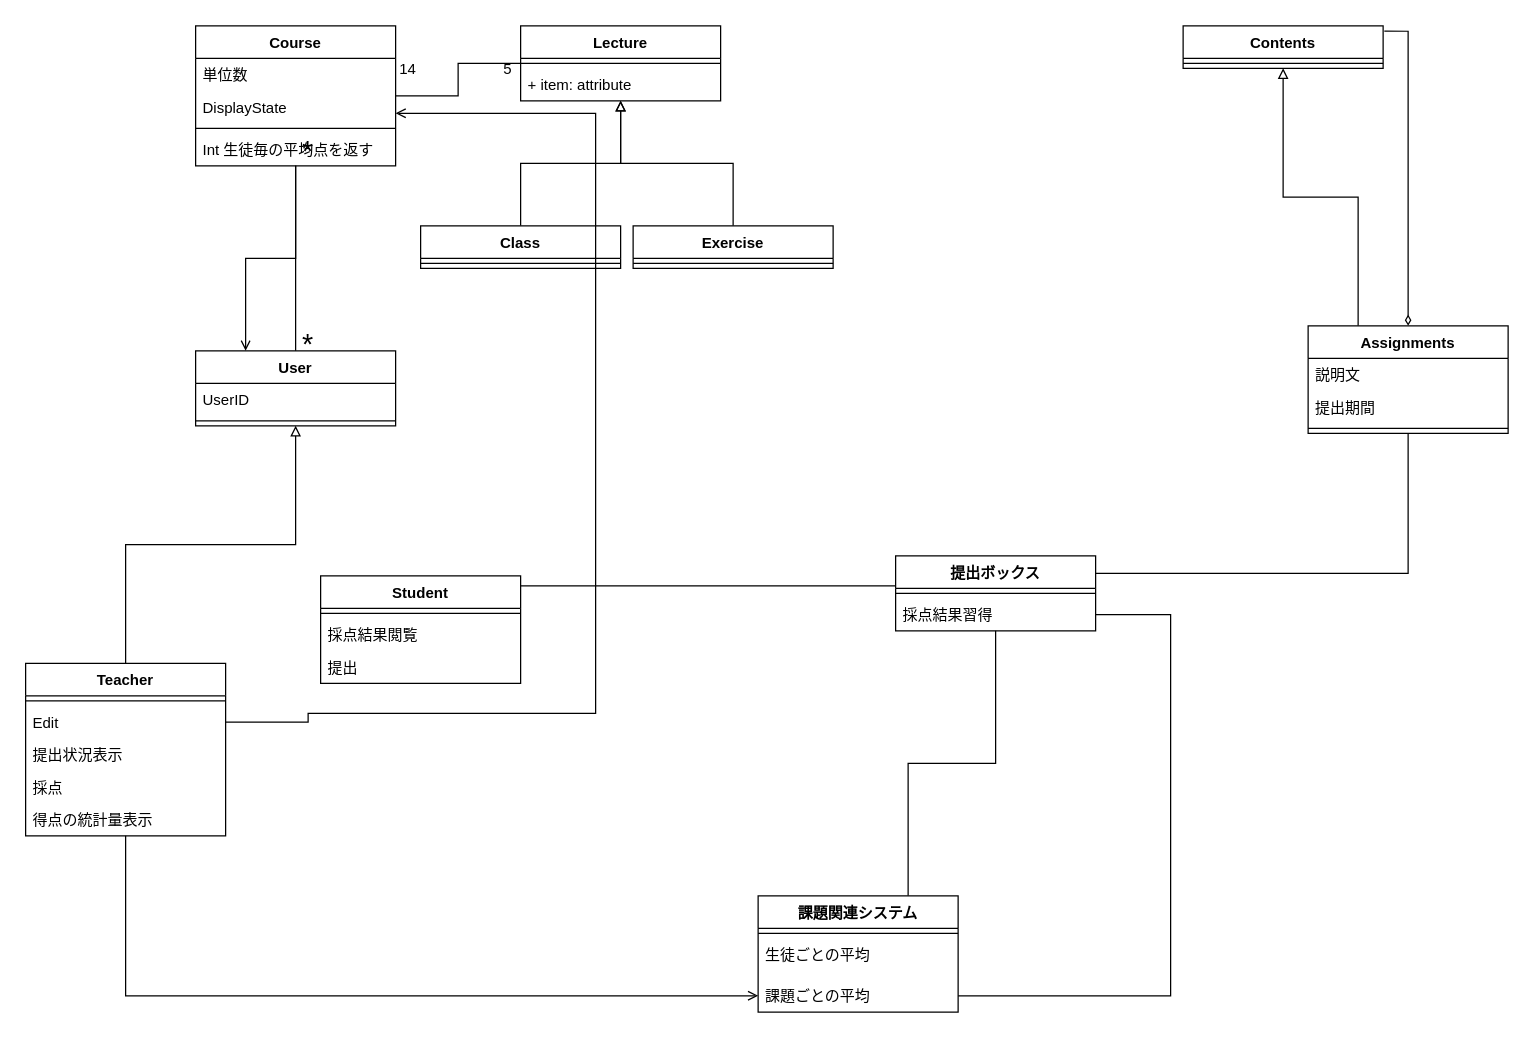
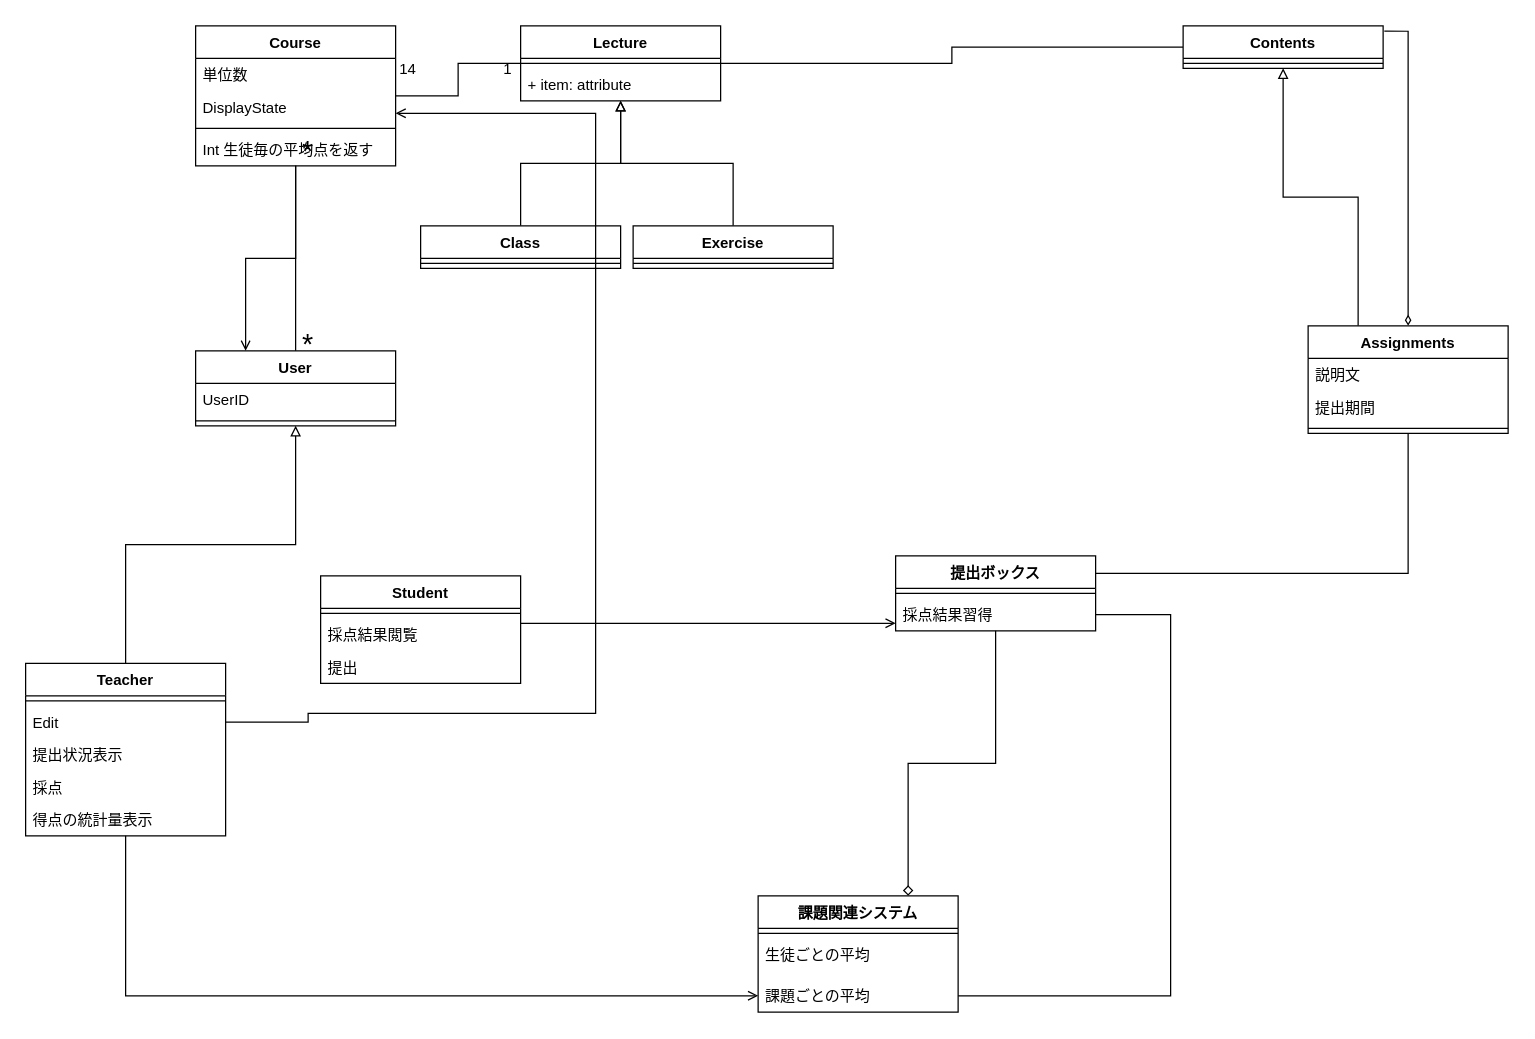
  <mxCell id="0" />
  <mxCell id="1" parent="0" />
  <mxCell id="2" style="edgeStyle=orthogonalEdgeStyle;rounded=0;orthogonalLoop=1;jettySize=auto;html=1;endArrow=block;endFill=0;" parent="1" source="4" target="10" edge="1"><mxGeometry relative="1" as="geometry" /></mxCell>
  <mxCell id="3" style="edgeStyle=orthogonalEdgeStyle;rounded=0;orthogonalLoop=1;jettySize=auto;html=1;fontSize=12;startArrow=none;startFill=0;endArrow=open;endFill=0;" parent="1" source="4" target="57" edge="1"><mxGeometry relative="1" as="geometry" /></mxCell>
  <mxCell id="4" value="Teacher" style="swimlane;fontStyle=1;align=center;verticalAlign=top;childLayout=stackLayout;horizontal=1;startSize=26;horizontalStack=0;resizeParent=1;resizeParentMax=0;resizeLast=0;collapsible=1;marginBottom=0;" parent="1" vertex="1"><mxGeometry x="20" y="530" width="160" height="138" as="geometry" /></mxCell>
  <mxCell id="5" value="" style="line;strokeWidth=1;fillColor=none;align=left;verticalAlign=middle;spacingTop=-1;spacingLeft=3;spacingRight=3;rotatable=0;labelPosition=right;points=[];portConstraint=eastwest;" parent="4" vertex="1"><mxGeometry y="26" width="160" height="8" as="geometry" /></mxCell>
  <mxCell id="6" value="Edit" style="text;strokeColor=none;fillColor=none;align=left;verticalAlign=top;spacingLeft=4;spacingRight=4;overflow=hidden;rotatable=0;points=[[0,0.5],[1,0.5]];portConstraint=eastwest;" parent="4" vertex="1"><mxGeometry y="34" width="160" height="26" as="geometry" /></mxCell>
  <mxCell id="7" value="提出状況表示" style="text;strokeColor=none;fillColor=none;align=left;verticalAlign=top;spacingLeft=4;spacingRight=4;overflow=hidden;rotatable=0;points=[[0,0.5],[1,0.5]];portConstraint=eastwest;fontSize=12;" parent="4" vertex="1"><mxGeometry y="60" width="160" height="26" as="geometry" /></mxCell>
  <mxCell id="8" value="採点" style="text;strokeColor=none;fillColor=none;align=left;verticalAlign=top;spacingLeft=4;spacingRight=4;overflow=hidden;rotatable=0;points=[[0,0.5],[1,0.5]];portConstraint=eastwest;fontSize=12;" parent="4" vertex="1"><mxGeometry y="86" width="160" height="26" as="geometry" /></mxCell>
  <mxCell id="9" value="得点の統計量表示" style="text;strokeColor=none;fillColor=none;align=left;verticalAlign=top;spacingLeft=4;spacingRight=4;overflow=hidden;rotatable=0;points=[[0,0.5],[1,0.5]];portConstraint=eastwest;fontSize=12;" parent="4" vertex="1"><mxGeometry y="112" width="160" height="26" as="geometry" /></mxCell>
  <mxCell id="10" value="User" style="swimlane;fontStyle=1;align=center;verticalAlign=top;childLayout=stackLayout;horizontal=1;startSize=26;horizontalStack=0;resizeParent=1;resizeParentMax=0;resizeLast=0;collapsible=1;marginBottom=0;" parent="1" vertex="1"><mxGeometry x="156" y="280" width="160" height="60" as="geometry" /></mxCell>
  <mxCell id="11" value="UserID" style="text;strokeColor=none;fillColor=none;align=left;verticalAlign=top;spacingLeft=4;spacingRight=4;overflow=hidden;rotatable=0;points=[[0,0.5],[1,0.5]];portConstraint=eastwest;fontSize=12;" parent="10" vertex="1"><mxGeometry y="26" width="160" height="26" as="geometry" /></mxCell>
  <mxCell id="12" value="" style="line;strokeWidth=1;fillColor=none;align=left;verticalAlign=middle;spacingTop=-1;spacingLeft=3;spacingRight=3;rotatable=0;labelPosition=right;points=[];portConstraint=eastwest;" parent="10" vertex="1"><mxGeometry y="52" width="160" height="8" as="geometry" /></mxCell>
  <mxCell id="13" style="edgeStyle=orthogonalEdgeStyle;rounded=0;orthogonalLoop=1;jettySize=auto;html=1;endArrow=none;endFill=0;" parent="1" source="14" target="19" edge="1"><mxGeometry relative="1" as="geometry" /></mxCell>
  <mxCell id="14" value="Course" style="swimlane;fontStyle=1;align=center;verticalAlign=top;childLayout=stackLayout;horizontal=1;startSize=26;horizontalStack=0;resizeParent=1;resizeParentMax=0;resizeLast=0;collapsible=1;marginBottom=0;" parent="1" vertex="1"><mxGeometry x="156" y="20" width="160" height="112" as="geometry" /></mxCell>
  <mxCell id="15" value="単位数" style="text;strokeColor=none;fillColor=none;align=left;verticalAlign=top;spacingLeft=4;spacingRight=4;overflow=hidden;rotatable=0;points=[[0,0.5],[1,0.5]];portConstraint=eastwest;" parent="14" vertex="1"><mxGeometry y="26" width="160" height="26" as="geometry" /></mxCell>
  <mxCell id="16" value="DisplayState" style="text;strokeColor=none;fillColor=none;align=left;verticalAlign=top;spacingLeft=4;spacingRight=4;overflow=hidden;rotatable=0;points=[[0,0.5],[1,0.5]];portConstraint=eastwest;fontSize=12;" parent="14" vertex="1"><mxGeometry y="52" width="160" height="26" as="geometry" /></mxCell>
  <mxCell id="17" value="" style="line;strokeWidth=1;fillColor=none;align=left;verticalAlign=middle;spacingTop=-1;spacingLeft=3;spacingRight=3;rotatable=0;labelPosition=right;points=[];portConstraint=eastwest;" parent="14" vertex="1"><mxGeometry y="78" width="160" height="8" as="geometry" /></mxCell>
  <mxCell id="18" value="Int 生徒毎の平均点を返す" style="text;strokeColor=none;fillColor=none;align=left;verticalAlign=top;spacingLeft=4;spacingRight=4;overflow=hidden;rotatable=0;points=[[0,0.5],[1,0.5]];portConstraint=eastwest;" parent="14" vertex="1"><mxGeometry y="86" width="160" height="26" as="geometry" /></mxCell>
  <mxCell id="19" value="Lecture" style="swimlane;fontStyle=1;align=center;verticalAlign=top;childLayout=stackLayout;horizontal=1;startSize=26;horizontalStack=0;resizeParent=1;resizeParentMax=0;resizeLast=0;collapsible=1;marginBottom=0;" parent="1" vertex="1"><mxGeometry x="416" y="20" width="160" height="60" as="geometry" /></mxCell>
  <mxCell id="20" value="" style="line;strokeWidth=1;fillColor=none;align=left;verticalAlign=middle;spacingTop=-1;spacingLeft=3;spacingRight=3;rotatable=0;labelPosition=right;points=[];portConstraint=eastwest;" parent="19" vertex="1"><mxGeometry y="26" width="160" height="8" as="geometry" /></mxCell>
  <mxCell id="21" value="+ item: attribute" style="text;strokeColor=none;fillColor=none;align=left;verticalAlign=top;spacingLeft=4;spacingRight=4;overflow=hidden;rotatable=0;points=[[0,0.5],[1,0.5]];portConstraint=eastwest;" parent="19" vertex="1"><mxGeometry y="34" width="160" height="26" as="geometry" /></mxCell>
  <mxCell id="22" style="edgeStyle=orthogonalEdgeStyle;rounded=0;orthogonalLoop=1;jettySize=auto;html=1;endArrow=block;endFill=0;" parent="1" source="23" target="19" edge="1"><mxGeometry relative="1" as="geometry" /></mxCell>
  <mxCell id="23" value="Exercise" style="swimlane;fontStyle=1;align=center;verticalAlign=top;childLayout=stackLayout;horizontal=1;startSize=26;horizontalStack=0;resizeParent=1;resizeParentMax=0;resizeLast=0;collapsible=1;marginBottom=0;" parent="1" vertex="1"><mxGeometry x="506" y="180" width="160" height="34" as="geometry" /></mxCell>
  <mxCell id="24" value="" style="line;strokeWidth=1;fillColor=none;align=left;verticalAlign=middle;spacingTop=-1;spacingLeft=3;spacingRight=3;rotatable=0;labelPosition=right;points=[];portConstraint=eastwest;" parent="23" vertex="1"><mxGeometry y="26" width="160" height="8" as="geometry" /></mxCell>
- <mxCell id="25" value="5" style="text;html=1;strokeColor=none;fillColor=none;align=center;verticalAlign=middle;whiteSpace=wrap;rounded=0;" parent="1" vertex="1"><mxGeometry x="376" y="40" width="60" height="30" as="geometry" /></mxCell>
+ <mxCell id="25" value="1" style="text;html=1;strokeColor=none;fillColor=none;align=center;verticalAlign=middle;whiteSpace=wrap;rounded=0;" parent="1" vertex="1"><mxGeometry x="376" y="40" width="60" height="30" as="geometry" /></mxCell>
  <mxCell id="26" value="14" style="text;html=1;strokeColor=none;fillColor=none;align=center;verticalAlign=middle;whiteSpace=wrap;rounded=0;" parent="1" vertex="1"><mxGeometry x="296" y="40" width="60" height="30" as="geometry" /></mxCell>
  <mxCell id="27" style="edgeStyle=orthogonalEdgeStyle;rounded=0;orthogonalLoop=1;jettySize=auto;html=1;endArrow=block;endFill=0;" parent="1" source="28" target="19" edge="1"><mxGeometry relative="1" as="geometry"><mxPoint x="496" y="120" as="targetPoint" /></mxGeometry></mxCell>
  <mxCell id="28" value="Class" style="swimlane;fontStyle=1;align=center;verticalAlign=top;childLayout=stackLayout;horizontal=1;startSize=26;horizontalStack=0;resizeParent=1;resizeParentMax=0;resizeLast=0;collapsible=1;marginBottom=0;" parent="1" vertex="1"><mxGeometry x="336" y="180" width="160" height="34" as="geometry" /></mxCell>
  <mxCell id="29" value="" style="line;strokeWidth=1;fillColor=none;align=left;verticalAlign=middle;spacingTop=-1;spacingLeft=3;spacingRight=3;rotatable=0;labelPosition=right;points=[];portConstraint=eastwest;" parent="28" vertex="1"><mxGeometry y="26" width="160" height="8" as="geometry" /></mxCell>
+ <mxCell id="30" style="edgeStyle=orthogonalEdgeStyle;rounded=0;orthogonalLoop=1;jettySize=auto;html=1;endArrow=none;endFill=0;" parent="1" source="31" target="19" edge="1"><mxGeometry relative="1" as="geometry" /></mxCell>
  <mxCell id="31" value="Contents" style="swimlane;fontStyle=1;align=center;verticalAlign=top;childLayout=stackLayout;horizontal=1;startSize=26;horizontalStack=0;resizeParent=1;resizeParentMax=0;resizeLast=0;collapsible=1;marginBottom=0;" parent="1" vertex="1"><mxGeometry x="946" y="20" width="160" height="34" as="geometry" /></mxCell>
  <mxCell id="32" value="" style="line;strokeWidth=1;fillColor=none;align=left;verticalAlign=middle;spacingTop=-1;spacingLeft=3;spacingRight=3;rotatable=0;labelPosition=right;points=[];portConstraint=eastwest;" parent="31" vertex="1"><mxGeometry y="26" width="160" height="8" as="geometry" /></mxCell>
  <mxCell id="33" style="edgeStyle=orthogonalEdgeStyle;rounded=0;orthogonalLoop=1;jettySize=auto;html=1;fontSize=23;endArrow=block;endFill=0;exitX=0.25;exitY=0;exitDx=0;exitDy=0;" parent="1" source="35" target="31" edge="1"><mxGeometry relative="1" as="geometry"><mxPoint x="1086" y="250" as="sourcePoint" /></mxGeometry></mxCell>
  <mxCell id="34" style="edgeStyle=orthogonalEdgeStyle;rounded=0;orthogonalLoop=1;jettySize=auto;html=1;entryX=1.006;entryY=0.128;entryDx=0;entryDy=0;entryPerimeter=0;fontSize=12;startArrow=diamondThin;startFill=0;endArrow=none;endFill=0;" parent="1" source="35" target="31" edge="1"><mxGeometry relative="1" as="geometry" /></mxCell>
  <mxCell id="35" value="Assignments" style="swimlane;fontStyle=1;align=center;verticalAlign=top;childLayout=stackLayout;horizontal=1;startSize=26;horizontalStack=0;resizeParent=1;resizeParentMax=0;resizeLast=0;collapsible=1;marginBottom=0;" parent="1" vertex="1"><mxGeometry x="1046" y="260" width="160" height="86" as="geometry" /></mxCell>
  <mxCell id="36" value="説明文" style="text;strokeColor=none;fillColor=none;align=left;verticalAlign=top;spacingLeft=4;spacingRight=4;overflow=hidden;rotatable=0;points=[[0,0.5],[1,0.5]];portConstraint=eastwest;" parent="35" vertex="1"><mxGeometry y="26" width="160" height="26" as="geometry" /></mxCell>
  <mxCell id="37" value="提出期間" style="text;strokeColor=none;fillColor=none;align=left;verticalAlign=top;spacingLeft=4;spacingRight=4;overflow=hidden;rotatable=0;points=[[0,0.5],[1,0.5]];portConstraint=eastwest;fontSize=12;" parent="35" vertex="1"><mxGeometry y="52" width="160" height="26" as="geometry" /></mxCell>
  <mxCell id="38" value="" style="line;strokeWidth=1;fillColor=none;align=left;verticalAlign=middle;spacingTop=-1;spacingLeft=3;spacingRight=3;rotatable=0;labelPosition=right;points=[];portConstraint=eastwest;" parent="35" vertex="1"><mxGeometry y="78" width="160" height="8" as="geometry" /></mxCell>
  <mxCell id="39" value="Student" style="swimlane;fontStyle=1;align=center;verticalAlign=top;childLayout=stackLayout;horizontal=1;startSize=26;horizontalStack=0;resizeParent=1;resizeParentMax=0;resizeLast=0;collapsible=1;marginBottom=0;" parent="1" vertex="1"><mxGeometry x="256" y="460" width="160" height="86" as="geometry" /></mxCell>
  <mxCell id="40" value="" style="line;strokeWidth=1;fillColor=none;align=left;verticalAlign=middle;spacingTop=-1;spacingLeft=3;spacingRight=3;rotatable=0;labelPosition=right;points=[];portConstraint=eastwest;" parent="39" vertex="1"><mxGeometry y="26" width="160" height="8" as="geometry" /></mxCell>
  <mxCell id="41" value="採点結果閲覧" style="text;strokeColor=none;fillColor=none;align=left;verticalAlign=top;spacingLeft=4;spacingRight=4;overflow=hidden;rotatable=0;points=[[0,0.5],[1,0.5]];portConstraint=eastwest;" parent="39" vertex="1"><mxGeometry y="34" width="160" height="26" as="geometry" /></mxCell>
  <mxCell id="42" value="提出" style="text;strokeColor=none;fillColor=none;align=left;verticalAlign=top;spacingLeft=4;spacingRight=4;overflow=hidden;rotatable=0;points=[[0,0.5],[1,0.5]];portConstraint=eastwest;" vertex="1" parent="39"><mxGeometry y="60" width="160" height="26" as="geometry" /></mxCell>
  <mxCell id="43" value="&lt;font style=&quot;font-size: 23px&quot;&gt;*&lt;/font&gt;" style="text;html=1;strokeColor=none;fillColor=none;align=center;verticalAlign=middle;whiteSpace=wrap;rounded=0;" parent="1" vertex="1"><mxGeometry x="216" y="260" width="60" height="30" as="geometry" /></mxCell>
  <mxCell id="44" value="&lt;font style=&quot;font-size: 23px&quot;&gt;*&lt;/font&gt;" style="text;html=1;strokeColor=none;fillColor=none;align=center;verticalAlign=middle;whiteSpace=wrap;rounded=0;" parent="1" vertex="1"><mxGeometry x="216" y="106" width="60" height="30" as="geometry" /></mxCell>
  <mxCell id="45" style="edgeStyle=orthogonalEdgeStyle;rounded=0;orthogonalLoop=1;jettySize=auto;html=1;endArrow=none;endFill=0;fontStyle=0" parent="1" source="10" target="14" edge="1"><mxGeometry relative="1" as="geometry" /></mxCell>
  <mxCell id="46" style="edgeStyle=orthogonalEdgeStyle;rounded=0;orthogonalLoop=1;jettySize=auto;html=1;entryX=0.25;entryY=0;entryDx=0;entryDy=0;fontSize=12;startArrow=none;startFill=0;endArrow=open;endFill=0;" parent="1" source="14" target="10" edge="1"><mxGeometry relative="1" as="geometry"><mxPoint x="146" y="167.059" as="sourcePoint" /></mxGeometry></mxCell>
  <mxCell id="47" style="edgeStyle=orthogonalEdgeStyle;rounded=0;orthogonalLoop=1;jettySize=auto;html=1;fontSize=12;startArrow=none;startFill=0;endArrow=none;endFill=0;" parent="1" source="50" target="35" edge="1"><mxGeometry relative="1" as="geometry"><Array as="points"><mxPoint x="1126" y="458" /></Array></mxGeometry></mxCell>
- <mxCell id="48" style="edgeStyle=orthogonalEdgeStyle;rounded=0;orthogonalLoop=1;jettySize=auto;html=1;fontSize=12;startArrow=none;startFill=0;endArrow=none;endFill=0;exitX=0;exitY=0.25;exitDx=0;exitDy=0;" parent="1" source="50" target="39" edge="1"><mxGeometry relative="1" as="geometry"><Array as="points"><mxPoint x="716" y="468" /></Array></mxGeometry></mxCell>
- <mxCell id="49" style="edgeStyle=orthogonalEdgeStyle;rounded=0;orthogonalLoop=1;jettySize=auto;html=1;fontSize=12;startArrow=none;startFill=0;endArrow=none;endFill=0;entryX=0.75;entryY=0;entryDx=0;entryDy=0;" parent="1" source="50" target="54" edge="1"><mxGeometry relative="1" as="geometry" /></mxCell>
+ <mxCell id="49" style="edgeStyle=orthogonalEdgeStyle;rounded=0;orthogonalLoop=1;jettySize=auto;html=1;fontSize=12;startArrow=none;startFill=0;endArrow=diamond;endFill=0;entryX=0.75;entryY=0;entryDx=0;entryDy=0;" parent="1" source="50" target="54" edge="1"><mxGeometry relative="1" as="geometry" /></mxCell>
  <mxCell id="50" value="提出ボックス" style="swimlane;fontStyle=1;align=center;verticalAlign=top;childLayout=stackLayout;horizontal=1;startSize=26;horizontalStack=0;resizeParent=1;resizeParentMax=0;resizeLast=0;collapsible=1;marginBottom=0;fontSize=12;" parent="1" vertex="1"><mxGeometry x="716" y="444" width="160" height="60" as="geometry" /></mxCell>
  <mxCell id="51" value="" style="line;strokeWidth=1;fillColor=none;align=left;verticalAlign=middle;spacingTop=-1;spacingLeft=3;spacingRight=3;rotatable=0;labelPosition=right;points=[];portConstraint=eastwest;fontSize=12;" parent="50" vertex="1"><mxGeometry y="26" width="160" height="8" as="geometry" /></mxCell>
  <mxCell id="52" value="採点結果習得" style="text;strokeColor=none;fillColor=none;align=left;verticalAlign=top;spacingLeft=4;spacingRight=4;overflow=hidden;rotatable=0;points=[[0,0.5],[1,0.5]];portConstraint=eastwest;fontSize=12;" parent="50" vertex="1"><mxGeometry y="34" width="160" height="26" as="geometry" /></mxCell>
  <mxCell id="53" style="edgeStyle=orthogonalEdgeStyle;rounded=0;orthogonalLoop=1;jettySize=auto;html=1;fontSize=12;startArrow=none;startFill=0;endArrow=open;endFill=0;" parent="1" source="6" target="14" edge="1"><mxGeometry relative="1" as="geometry"><mxPoint x="316" y="119" as="targetPoint" /><Array as="points"><mxPoint x="246" y="577" /><mxPoint x="246" y="570" /><mxPoint x="476" y="570" /><mxPoint x="476" y="90" /></Array></mxGeometry></mxCell>
  <mxCell id="54" value="課題関連システム" style="swimlane;fontStyle=1;align=center;verticalAlign=top;childLayout=stackLayout;horizontal=1;startSize=26;horizontalStack=0;resizeParent=1;resizeParentMax=0;resizeLast=0;collapsible=1;marginBottom=0;fontSize=12;" parent="1" vertex="1"><mxGeometry x="606" y="716" width="160" height="93" as="geometry" /></mxCell>
  <mxCell id="55" value="" style="line;strokeWidth=1;fillColor=none;align=left;verticalAlign=middle;spacingTop=-1;spacingLeft=3;spacingRight=3;rotatable=0;labelPosition=right;points=[];portConstraint=eastwest;fontSize=12;" parent="54" vertex="1"><mxGeometry y="26" width="160" height="8" as="geometry" /></mxCell>
  <mxCell id="56" value="生徒ごとの平均&#10;" style="text;strokeColor=none;fillColor=none;align=left;verticalAlign=top;spacingLeft=4;spacingRight=4;overflow=hidden;rotatable=0;points=[[0,0.5],[1,0.5]];portConstraint=eastwest;fontSize=12;" parent="54" vertex="1"><mxGeometry y="34" width="160" height="33" as="geometry" /></mxCell>
  <mxCell id="57" value="課題ごとの平均&#10;" style="text;strokeColor=none;fillColor=none;align=left;verticalAlign=top;spacingLeft=4;spacingRight=4;overflow=hidden;rotatable=0;points=[[0,0.5],[1,0.5]];portConstraint=eastwest;fontSize=12;" parent="54" vertex="1"><mxGeometry y="67" width="160" height="26" as="geometry" /></mxCell>
+ <mxCell id="58" style="edgeStyle=orthogonalEdgeStyle;rounded=0;orthogonalLoop=1;jettySize=auto;html=1;fontSize=12;startArrow=none;startFill=0;endArrow=open;endFill=0;" parent="1" source="41" target="52" edge="1"><mxGeometry relative="1" as="geometry"><Array as="points"><mxPoint x="556" y="498" /><mxPoint x="556" y="498" /></Array></mxGeometry></mxCell>
  <mxCell id="59" style="edgeStyle=orthogonalEdgeStyle;rounded=0;orthogonalLoop=1;jettySize=auto;html=1;entryX=1;entryY=0.5;entryDx=0;entryDy=0;fontSize=12;startArrow=none;startFill=0;endArrow=none;endFill=0;" parent="1" source="52" target="57" edge="1"><mxGeometry relative="1" as="geometry"><Array as="points"><mxPoint x="936" y="491" /><mxPoint x="936" y="796" /></Array></mxGeometry></mxCell>
